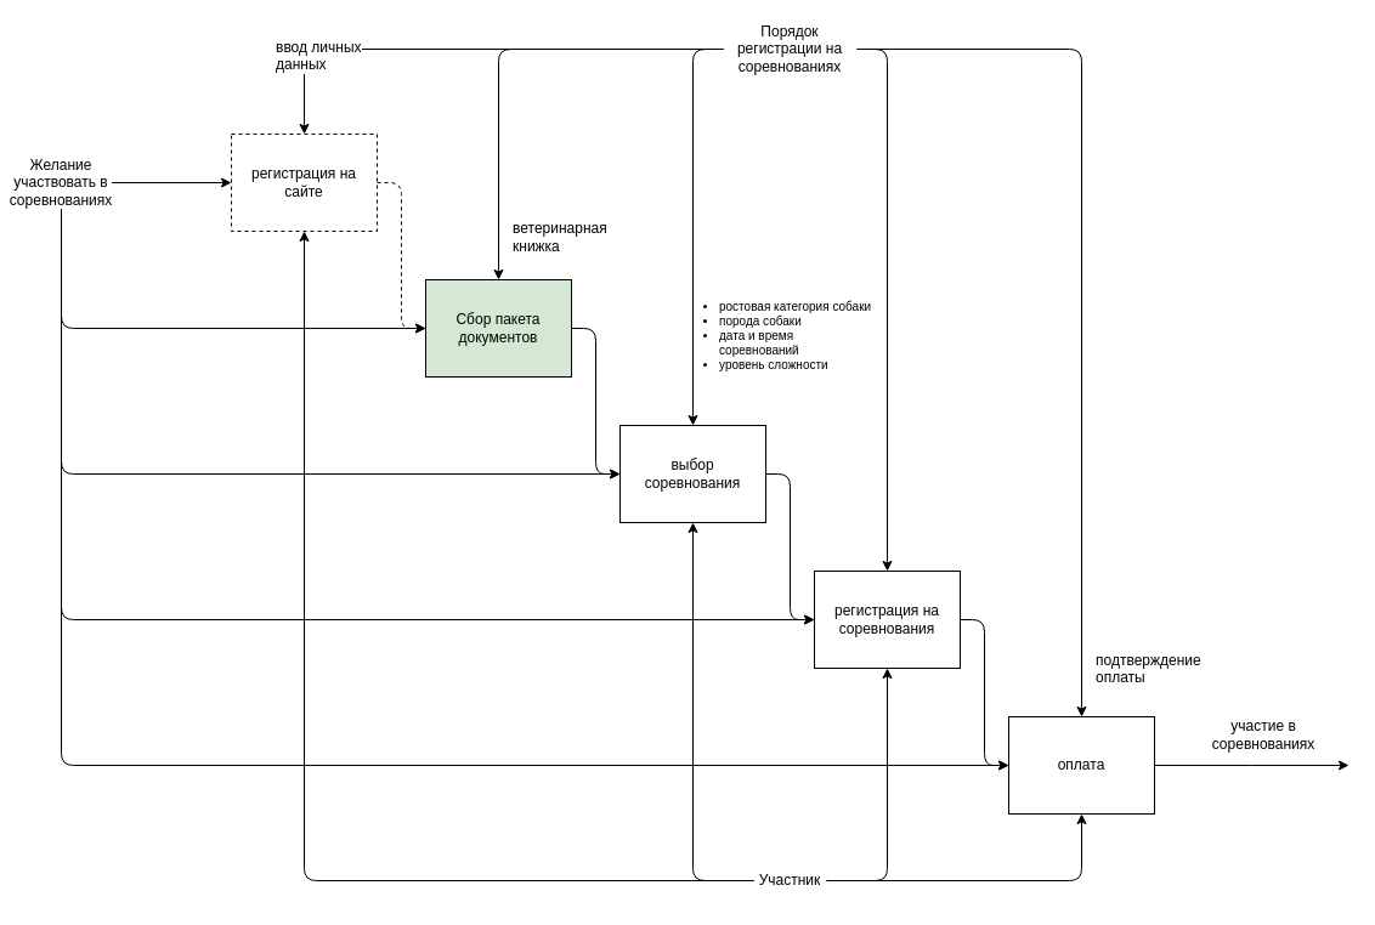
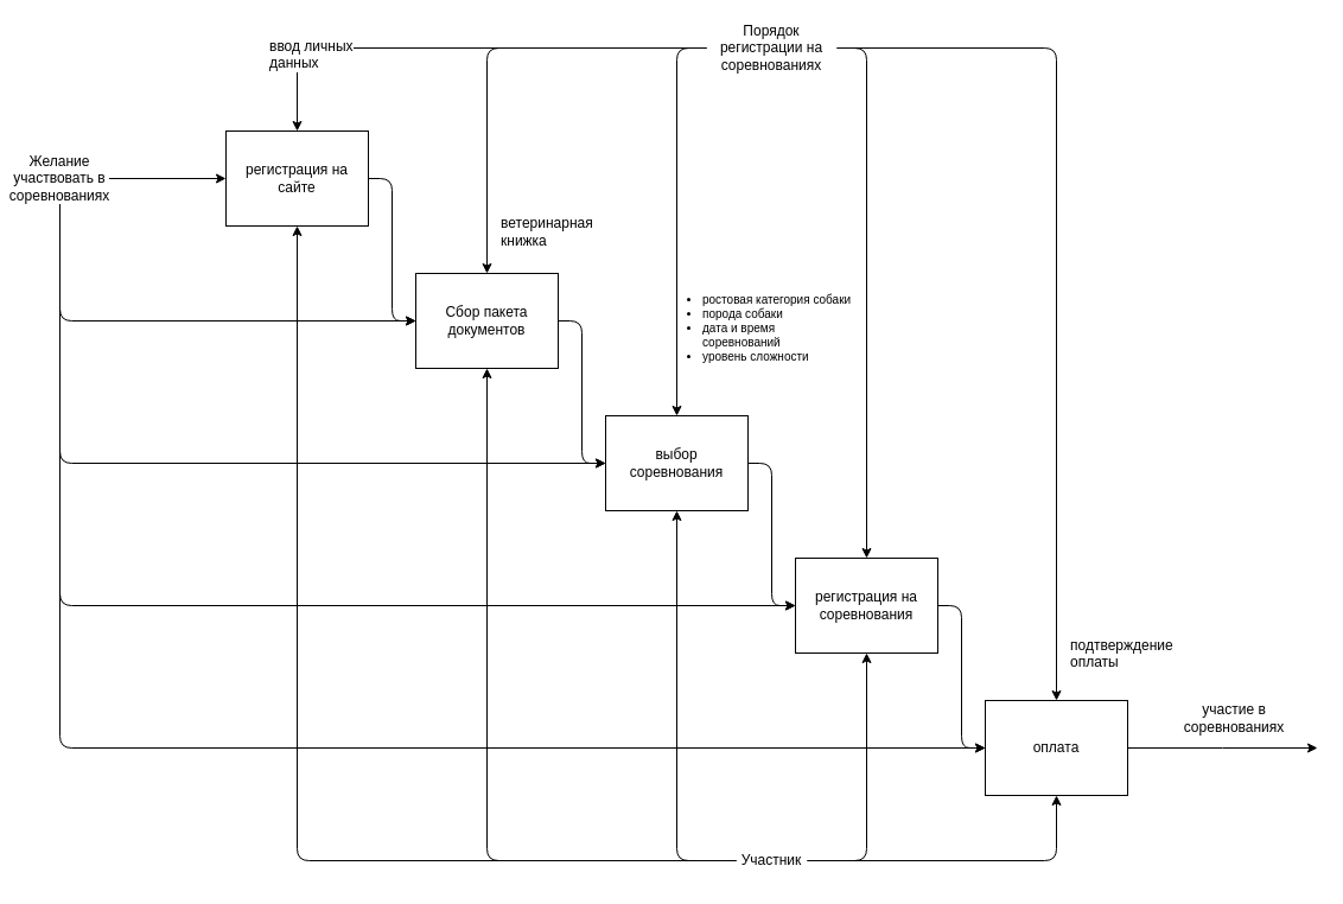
  <mxCell id="0" />
  <mxCell id="1" parent="0" />
  <mxCell id="2" value="&lt;ul style=&quot;font-family: Helvetica; font-size: 10px; font-style: normal; font-variant-ligatures: normal; font-variant-caps: normal; font-weight: 400; letter-spacing: normal; orphans: 2; text-align: center; text-indent: 0px; text-transform: none; widows: 2; word-spacing: 0px; -webkit-text-stroke-width: 0px; text-decoration-thickness: initial; text-decoration-style: initial; text-decoration-color: initial;&quot;&gt;&lt;li style=&quot;text-align: left;&quot;&gt;&lt;span style=&quot;&quot;&gt;ростовая категория собаки&lt;/span&gt;&lt;/li&gt;&lt;li style=&quot;text-align: left;&quot;&gt;&lt;span style=&quot;&quot;&gt;порода собаки&lt;/span&gt;&lt;/li&gt;&lt;li style=&quot;text-align: left;&quot;&gt;&lt;span style=&quot;&quot;&gt;дата и время соревнований&lt;/span&gt;&lt;br&gt;&lt;/li&gt;&lt;li style=&quot;text-align: left;&quot;&gt;&lt;span style=&quot;&quot;&gt;уровень сложности&lt;/span&gt;&lt;/li&gt;&lt;/ul&gt;" style="text;whiteSpace=wrap;html=1;fontColor=default;labelBackgroundColor=default;" parent="1" vertex="1"><mxGeometry x="550" y="230" width="170" height="100" as="geometry" /></mxCell>
- <mxCell id="3" style="edgeStyle=orthogonalEdgeStyle;rounded=1;orthogonalLoop=1;jettySize=auto;html=1;exitX=1;exitY=0.5;exitDx=0;exitDy=0;entryX=0;entryY=0.5;entryDx=0;entryDy=0;dashed=1;" parent="1" source="4" target="33" edge="1"><mxGeometry relative="1" as="geometry" /></mxCell>
- <mxCell id="4" value="регистрация на сайте" style="rounded=0;whiteSpace=wrap;html=1;dashed=1;" parent="1" vertex="1"><mxGeometry x="190" y="110" width="120" height="80" as="geometry" /></mxCell>
+ <mxCell id="3" style="edgeStyle=orthogonalEdgeStyle;rounded=1;orthogonalLoop=1;jettySize=auto;html=1;exitX=1;exitY=0.5;exitDx=0;exitDy=0;entryX=0;entryY=0.5;entryDx=0;entryDy=0;" parent="1" source="4" target="33" edge="1"><mxGeometry relative="1" as="geometry" /></mxCell>
+ <mxCell id="4" value="регистрация на сайте" style="rounded=0;whiteSpace=wrap;html=1;" parent="1" vertex="1"><mxGeometry x="190" y="110" width="120" height="80" as="geometry" /></mxCell>
  <mxCell id="5" style="edgeStyle=orthogonalEdgeStyle;rounded=1;orthogonalLoop=1;jettySize=auto;html=1;exitX=1;exitY=0.5;exitDx=0;exitDy=0;entryX=0;entryY=0.5;entryDx=0;entryDy=0;" parent="1" source="6" target="8" edge="1"><mxGeometry relative="1" as="geometry" /></mxCell>
  <mxCell id="6" value="регистрация на соревнования" style="rounded=0;whiteSpace=wrap;html=1;fontStyle=0" parent="1" vertex="1"><mxGeometry x="670" y="470" width="120" height="80" as="geometry" /></mxCell>
  <mxCell id="7" style="edgeStyle=orthogonalEdgeStyle;rounded=0;orthogonalLoop=1;jettySize=auto;html=1;exitX=1;exitY=0.5;exitDx=0;exitDy=0;" parent="1" source="8" edge="1"><mxGeometry relative="1" as="geometry"><mxPoint x="1110" y="630" as="targetPoint" /></mxGeometry></mxCell>
  <mxCell id="8" value="оплата" style="rounded=0;whiteSpace=wrap;html=1;" parent="1" vertex="1"><mxGeometry x="830" y="590" width="120" height="80" as="geometry" /></mxCell>
  <mxCell id="9" style="edgeStyle=orthogonalEdgeStyle;rounded=1;orthogonalLoop=1;jettySize=auto;html=1;exitX=1;exitY=0.5;exitDx=0;exitDy=0;" parent="1" source="14" target="4" edge="1"><mxGeometry relative="1" as="geometry" /></mxCell>
  <mxCell id="10" style="edgeStyle=orthogonalEdgeStyle;rounded=1;orthogonalLoop=1;jettySize=auto;html=1;exitX=0.5;exitY=1;exitDx=0;exitDy=0;entryX=0;entryY=0.5;entryDx=0;entryDy=0;" parent="1" source="14" target="6" edge="1"><mxGeometry relative="1" as="geometry" /></mxCell>
  <mxCell id="11" style="edgeStyle=orthogonalEdgeStyle;rounded=1;orthogonalLoop=1;jettySize=auto;html=1;exitX=0.5;exitY=1;exitDx=0;exitDy=0;entryX=0;entryY=0.5;entryDx=0;entryDy=0;" parent="1" source="14" target="8" edge="1"><mxGeometry relative="1" as="geometry" /></mxCell>
  <mxCell id="12" style="edgeStyle=orthogonalEdgeStyle;rounded=1;orthogonalLoop=1;jettySize=auto;html=1;exitX=0.5;exitY=1;exitDx=0;exitDy=0;entryX=0;entryY=0.5;entryDx=0;entryDy=0;" parent="1" source="14" target="23" edge="1"><mxGeometry relative="1" as="geometry" /></mxCell>
  <mxCell id="13" style="edgeStyle=orthogonalEdgeStyle;rounded=1;orthogonalLoop=1;jettySize=auto;html=1;exitX=0.5;exitY=1;exitDx=0;exitDy=0;entryX=0;entryY=0.5;entryDx=0;entryDy=0;" parent="1" source="14" target="33" edge="1"><mxGeometry relative="1" as="geometry" /></mxCell>
  <mxCell id="14" value="Желание участвовать в соревнованиях" style="text;html=1;strokeColor=none;fillColor=none;align=center;verticalAlign=middle;whiteSpace=wrap;rounded=0;labelBackgroundColor=default;" parent="1" vertex="1"><mxGeometry x="20" y="135" width="60" height="30" as="geometry" /></mxCell>
  <mxCell id="15" value="участие в соревнованиях" style="text;html=1;strokeColor=none;fillColor=none;align=center;verticalAlign=middle;whiteSpace=wrap;rounded=0;labelBackgroundColor=default;" parent="1" vertex="1"><mxGeometry x="1010" y="590" width="60" height="30" as="geometry" /></mxCell>
  <mxCell id="16" style="edgeStyle=orthogonalEdgeStyle;rounded=1;orthogonalLoop=1;jettySize=auto;html=1;exitX=0;exitY=0.5;exitDx=0;exitDy=0;entryX=0.5;entryY=0;entryDx=0;entryDy=0;" parent="1" source="21" target="4" edge="1"><mxGeometry relative="1" as="geometry" /></mxCell>
  <mxCell id="17" style="edgeStyle=orthogonalEdgeStyle;rounded=1;orthogonalLoop=1;jettySize=auto;html=1;exitX=1;exitY=0.5;exitDx=0;exitDy=0;entryX=0.5;entryY=0;entryDx=0;entryDy=0;" parent="1" source="21" target="8" edge="1"><mxGeometry relative="1" as="geometry" /></mxCell>
  <mxCell id="18" style="edgeStyle=orthogonalEdgeStyle;rounded=1;orthogonalLoop=1;jettySize=auto;html=1;exitX=1;exitY=0.5;exitDx=0;exitDy=0;entryX=0.5;entryY=0;entryDx=0;entryDy=0;" parent="1" source="21" target="6" edge="1"><mxGeometry relative="1" as="geometry" /></mxCell>
  <mxCell id="19" style="edgeStyle=orthogonalEdgeStyle;rounded=1;orthogonalLoop=1;jettySize=auto;html=1;exitX=0;exitY=0.5;exitDx=0;exitDy=0;entryX=0.5;entryY=0;entryDx=0;entryDy=0;" parent="1" source="21" target="23" edge="1"><mxGeometry relative="1" as="geometry" /></mxCell>
  <mxCell id="20" style="edgeStyle=orthogonalEdgeStyle;rounded=1;orthogonalLoop=1;jettySize=auto;html=1;exitX=0;exitY=0.5;exitDx=0;exitDy=0;entryX=0.5;entryY=0;entryDx=0;entryDy=0;" parent="1" source="21" target="33" edge="1"><mxGeometry relative="1" as="geometry" /></mxCell>
  <mxCell id="21" value="Порядок регистрации на соревнованиях" style="text;html=1;strokeColor=none;fillColor=none;align=center;verticalAlign=middle;whiteSpace=wrap;rounded=0;labelBackgroundColor=default;" parent="1" vertex="1"><mxGeometry x="595" y="20" width="110" height="40" as="geometry" /></mxCell>
  <mxCell id="22" style="edgeStyle=orthogonalEdgeStyle;rounded=1;orthogonalLoop=1;jettySize=auto;html=1;exitX=1;exitY=0.5;exitDx=0;exitDy=0;entryX=0;entryY=0.5;entryDx=0;entryDy=0;" parent="1" source="23" target="6" edge="1"><mxGeometry relative="1" as="geometry" /></mxCell>
  <mxCell id="23" value="выбор&lt;br&gt;соревнования" style="rounded=0;whiteSpace=wrap;html=1;fontStyle=0" parent="1" vertex="1"><mxGeometry x="510" y="350" width="120" height="80" as="geometry" /></mxCell>
  <mxCell id="24" style="edgeStyle=orthogonalEdgeStyle;rounded=1;orthogonalLoop=1;jettySize=auto;html=1;exitX=0;exitY=0.5;exitDx=0;exitDy=0;entryX=0.5;entryY=1;entryDx=0;entryDy=0;" parent="1" source="29" target="4" edge="1"><mxGeometry relative="1" as="geometry" /></mxCell>
  <mxCell id="25" style="edgeStyle=orthogonalEdgeStyle;rounded=1;orthogonalLoop=1;jettySize=auto;html=1;exitX=1;exitY=0.5;exitDx=0;exitDy=0;entryX=0.5;entryY=1;entryDx=0;entryDy=0;" parent="1" source="29" target="6" edge="1"><mxGeometry relative="1" as="geometry" /></mxCell>
  <mxCell id="26" style="edgeStyle=orthogonalEdgeStyle;rounded=1;orthogonalLoop=1;jettySize=auto;html=1;exitX=1;exitY=0.5;exitDx=0;exitDy=0;entryX=0.5;entryY=1;entryDx=0;entryDy=0;" parent="1" source="29" target="8" edge="1"><mxGeometry relative="1" as="geometry" /></mxCell>
  <mxCell id="27" style="edgeStyle=orthogonalEdgeStyle;rounded=1;orthogonalLoop=1;jettySize=auto;html=1;exitX=0;exitY=0.5;exitDx=0;exitDy=0;entryX=0.5;entryY=1;entryDx=0;entryDy=0;" parent="1" source="29" target="23" edge="1"><mxGeometry relative="1" as="geometry" /></mxCell>
+ <mxCell id="28" style="edgeStyle=orthogonalEdgeStyle;rounded=1;orthogonalLoop=1;jettySize=auto;html=1;exitX=0;exitY=0.5;exitDx=0;exitDy=0;entryX=0.5;entryY=1;entryDx=0;entryDy=0;" parent="1" source="29" target="33" edge="1"><mxGeometry relative="1" as="geometry" /></mxCell>
  <mxCell id="29" value="Участник" style="text;html=1;strokeColor=none;fillColor=none;align=center;verticalAlign=middle;whiteSpace=wrap;rounded=0;labelBackgroundColor=default;" parent="1" vertex="1"><mxGeometry x="620" y="710" width="60" height="30" as="geometry" /></mxCell>
  <mxCell id="30" value="&lt;span style=&quot;color: rgb(0, 0, 0); font-family: Helvetica; font-size: 12px; font-style: normal; font-variant-ligatures: normal; font-variant-caps: normal; font-weight: 400; letter-spacing: normal; orphans: 2; text-align: center; text-indent: 0px; text-transform: none; widows: 2; word-spacing: 0px; -webkit-text-stroke-width: 0px; text-decoration-thickness: initial; text-decoration-style: initial; text-decoration-color: initial; float: none; display: inline !important;&quot;&gt;ввод личных&lt;/span&gt;&lt;br style=&quot;color: rgb(0, 0, 0); font-family: Helvetica; font-size: 12px; font-style: normal; font-variant-ligatures: normal; font-variant-caps: normal; font-weight: 400; letter-spacing: normal; orphans: 2; text-align: center; text-indent: 0px; text-transform: none; widows: 2; word-spacing: 0px; -webkit-text-stroke-width: 0px; text-decoration-thickness: initial; text-decoration-style: initial; text-decoration-color: initial;&quot;&gt;&lt;span style=&quot;color: rgb(0, 0, 0); font-family: Helvetica; font-size: 12px; font-style: normal; font-variant-ligatures: normal; font-variant-caps: normal; font-weight: 400; letter-spacing: normal; orphans: 2; text-align: center; text-indent: 0px; text-transform: none; widows: 2; word-spacing: 0px; -webkit-text-stroke-width: 0px; text-decoration-thickness: initial; text-decoration-style: initial; text-decoration-color: initial; float: none; display: inline !important;&quot;&gt;данных&lt;/span&gt;" style="text;whiteSpace=wrap;html=1;labelBackgroundColor=default;" parent="1" vertex="1"><mxGeometry x="225" y="25" width="100" height="50" as="geometry" /></mxCell>
  <mxCell id="31" value="&lt;span style=&quot;color: rgb(0, 0, 0); font-family: Helvetica; font-size: 12px; font-style: normal; font-variant-ligatures: normal; font-variant-caps: normal; font-weight: 400; letter-spacing: normal; orphans: 2; text-align: center; text-indent: 0px; text-transform: none; widows: 2; word-spacing: 0px; -webkit-text-stroke-width: 0px; text-decoration-thickness: initial; text-decoration-style: initial; text-decoration-color: initial; float: none; display: inline !important;&quot;&gt;подтверждение оплаты&lt;/span&gt;" style="text;whiteSpace=wrap;html=1;labelBackgroundColor=default;" parent="1" vertex="1"><mxGeometry x="900" y="530" width="120" height="40" as="geometry" /></mxCell>
  <mxCell id="32" style="edgeStyle=orthogonalEdgeStyle;rounded=1;orthogonalLoop=1;jettySize=auto;html=1;exitX=1;exitY=0.5;exitDx=0;exitDy=0;entryX=0;entryY=0.5;entryDx=0;entryDy=0;" parent="1" source="33" target="23" edge="1"><mxGeometry relative="1" as="geometry" /></mxCell>
- <mxCell id="33" value="Сбор пакета документов" style="rounded=0;whiteSpace=wrap;html=1;fillColor=#d5e8d4;" parent="1" vertex="1"><mxGeometry x="350" y="230" width="120" height="80" as="geometry" /></mxCell>
+ <mxCell id="33" value="Сбор пакета документов" style="rounded=0;whiteSpace=wrap;html=1;" parent="1" vertex="1"><mxGeometry x="350" y="230" width="120" height="80" as="geometry" /></mxCell>
  <mxCell id="34" value="ветеринарная книжка" style="text;html=1;strokeColor=none;fillColor=none;align=left;verticalAlign=middle;whiteSpace=wrap;rounded=0;labelBackgroundColor=default;" parent="1" vertex="1"><mxGeometry x="420" y="180" width="60" height="30" as="geometry" /></mxCell>
